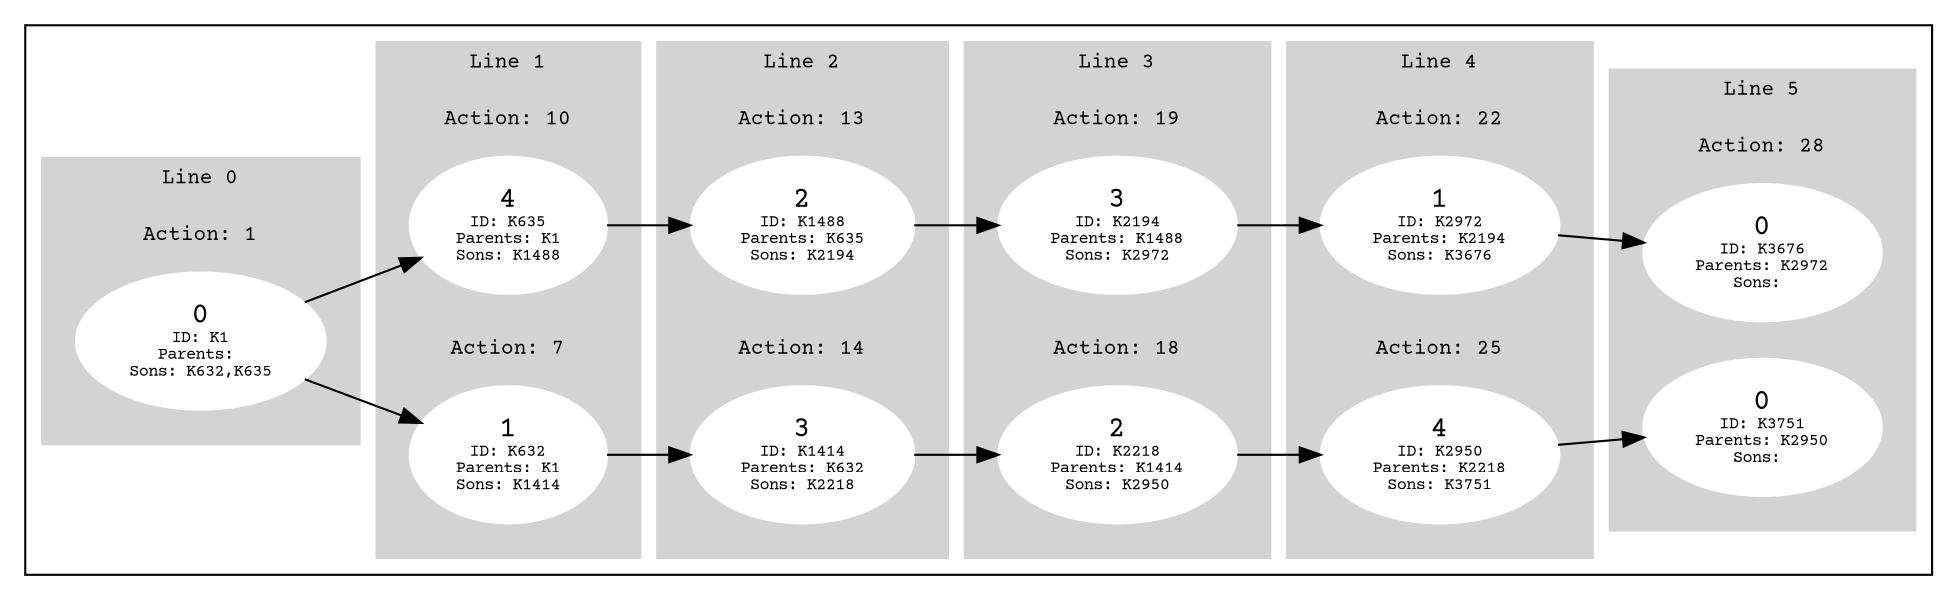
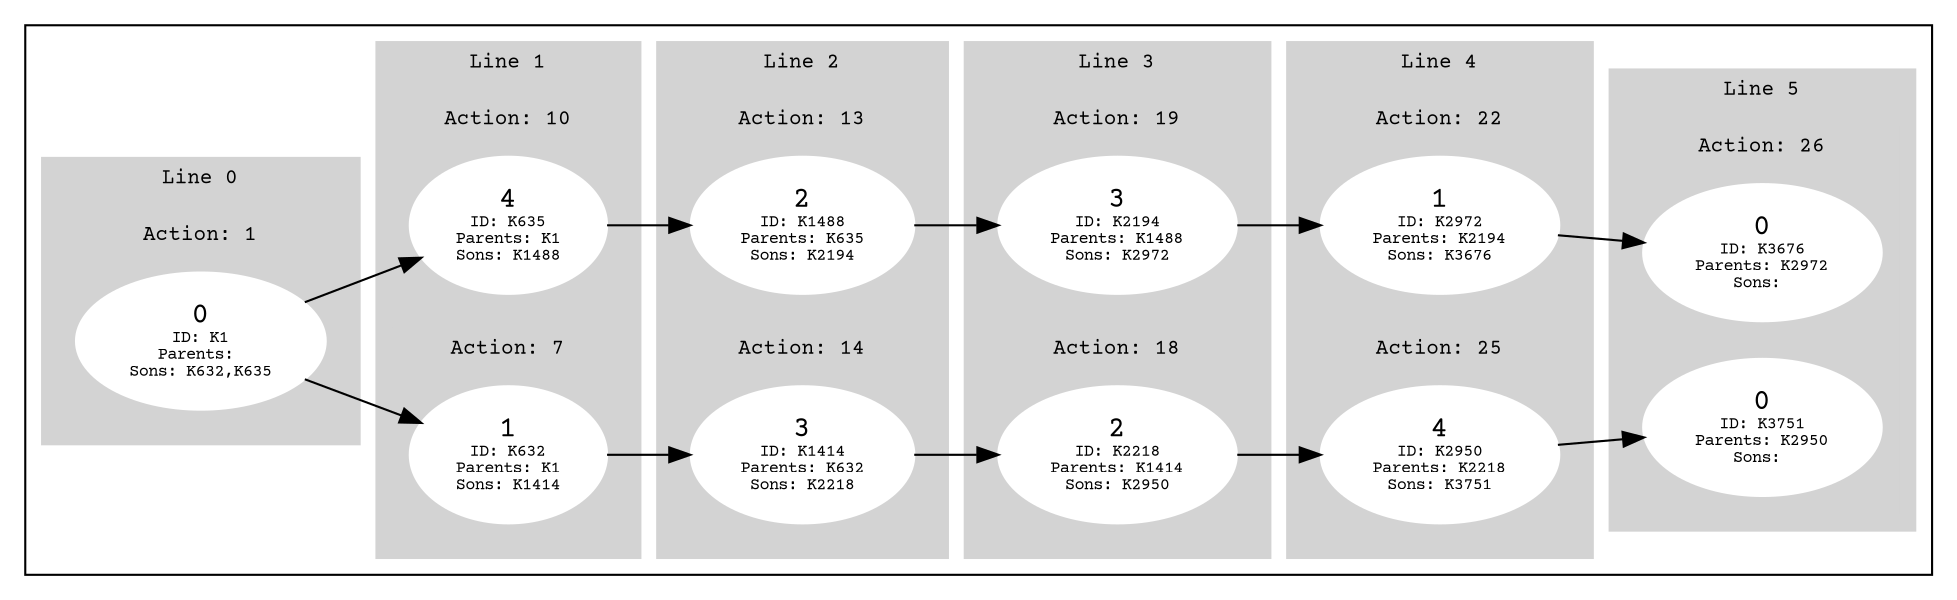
  digraph {
    rankdir=LR
    fontname="Courier Prime"
    node [color=white style=filled fontname="Courier Prime"]
    edge [fontname="Courier Prime"]
    n1 [label=<2<BR /><FONT POINT-SIZE="8">ID: K1488</FONT><BR /><FONT POINT-SIZE="8">Parents: K635</FONT><BR /><FONT POINT-SIZE="8">Sons: K2194</FONT>>]
    n2 [label=<3<BR /><FONT POINT-SIZE="8">ID: K1414</FONT><BR /><FONT POINT-SIZE="8">Parents: K632</FONT><BR /><FONT POINT-SIZE="8">Sons: K2218</FONT>>]
    n3 [label=<0<BR /><FONT POINT-SIZE="8">ID: K1</FONT><BR /><FONT POINT-SIZE="8">Parents: </FONT><BR /><FONT POINT-SIZE="8">Sons: K632,K635</FONT>>]
    n4 [label=<1<BR /><FONT POINT-SIZE="8">ID: K2972</FONT><BR /><FONT POINT-SIZE="8">Parents: K2194</FONT><BR /><FONT POINT-SIZE="8">Sons: K3676</FONT>>]
    n5 [label=<4<BR /><FONT POINT-SIZE="8">ID: K2950</FONT><BR /><FONT POINT-SIZE="8">Parents: K2218</FONT><BR /><FONT POINT-SIZE="8">Sons: K3751</FONT>>]
    n6 [label=<3<BR /><FONT POINT-SIZE="8">ID: K2194</FONT><BR /><FONT POINT-SIZE="8">Parents: K1488</FONT><BR /><FONT POINT-SIZE="8">Sons: K2972</FONT>>]
    n7 [label=<2<BR /><FONT POINT-SIZE="8">ID: K2218</FONT><BR /><FONT POINT-SIZE="8">Parents: K1414</FONT><BR /><FONT POINT-SIZE="8">Sons: K2950</FONT>>]
    n8 [label=<0<BR /><FONT POINT-SIZE="8">ID: K3751</FONT><BR /><FONT POINT-SIZE="8">Parents: K2950</FONT><BR /><FONT POINT-SIZE="8">Sons: </FONT>>]
    n9 [label=<0<BR /><FONT POINT-SIZE="8">ID: K3676</FONT><BR /><FONT POINT-SIZE="8">Parents: K2972</FONT><BR /><FONT POINT-SIZE="8">Sons: </FONT>>]
    n10 [label=<1<BR /><FONT POINT-SIZE="8">ID: K632</FONT><BR /><FONT POINT-SIZE="8">Parents: K1</FONT><BR /><FONT POINT-SIZE="8">Sons: K1414</FONT>>]
    n11 [label=<4<BR /><FONT POINT-SIZE="8">ID: K635</FONT><BR /><FONT POINT-SIZE="8">Parents: K1</FONT><BR /><FONT POINT-SIZE="8">Sons: K1488</FONT>>]
    subgraph cluster_1 {
      subgraph cluster_2 {
        color=lightgrey
        fontsize=10
        label="Line 2"
        style=filled
        subgraph cluster_3 {
          color=lightgrey
          fontsize=10
          label="Action: 13"
          style=filled
          n1
        }
        subgraph cluster_4 {
          color=lightgrey
          fontsize=10
          label="Action: 14"
          style=filled
          n2
        }
      }
      subgraph cluster_5 {
        color=lightgrey
        fontsize=10
        label="Line 0"
        style=filled
        subgraph cluster_6 {
          color=lightgrey
          fontsize=10
          label="Action: 1"
          style=filled
          n3
        }
      }
      subgraph cluster_7 {
        color=lightgrey
        fontsize=10
        label="Line 4"
        style=filled
        subgraph cluster_8 {
          color=lightgrey
          fontsize=10
          label="Action: 22"
          style=filled
          n4
        }
        subgraph cluster_9 {
          color=lightgrey
          fontsize=10
          label="Action: 25"
          style=filled
          n5
        }
      }
      subgraph cluster_10 {
        color=lightgrey
        fontsize=10
        label="Line 3"
        style=filled
        subgraph cluster_11 {
          color=lightgrey
          fontsize=10
          label="Action: 19"
          style=filled
          n6
        }
        subgraph cluster_12 {
          color=lightgrey
          fontsize=10
          label="Action: 18"
          style=filled
          n7
        }
      }
      subgraph cluster_13 {
        color=lightgrey
        fontsize=10
        label="Line 5"
        style=filled
        subgraph cluster_14 {
          color=lightgrey
          fontsize=10
-         label="Action: 28"
+         label="Action: 26"
          style=filled
          n8
          n9
        }
      }
      subgraph cluster_15 {
        color=lightgrey
        fontsize=10
        label="Line 1"
        style=filled
        subgraph cluster_16 {
          color=lightgrey
          fontsize=10
          label="Action: 7"
          style=filled
          n10
        }
        subgraph cluster_17 {
          color=lightgrey
          fontsize=10
          label="Action: 10"
          style=filled
          n11
        }
      }
    }
    n1 -> n6
    n2 -> n7
    n3 -> n10
    n3 -> n11
    n4 -> n9
    n5 -> n8
    n6 -> n4
    n7 -> n5
    n10 -> n2
    n11 -> n1
  }
